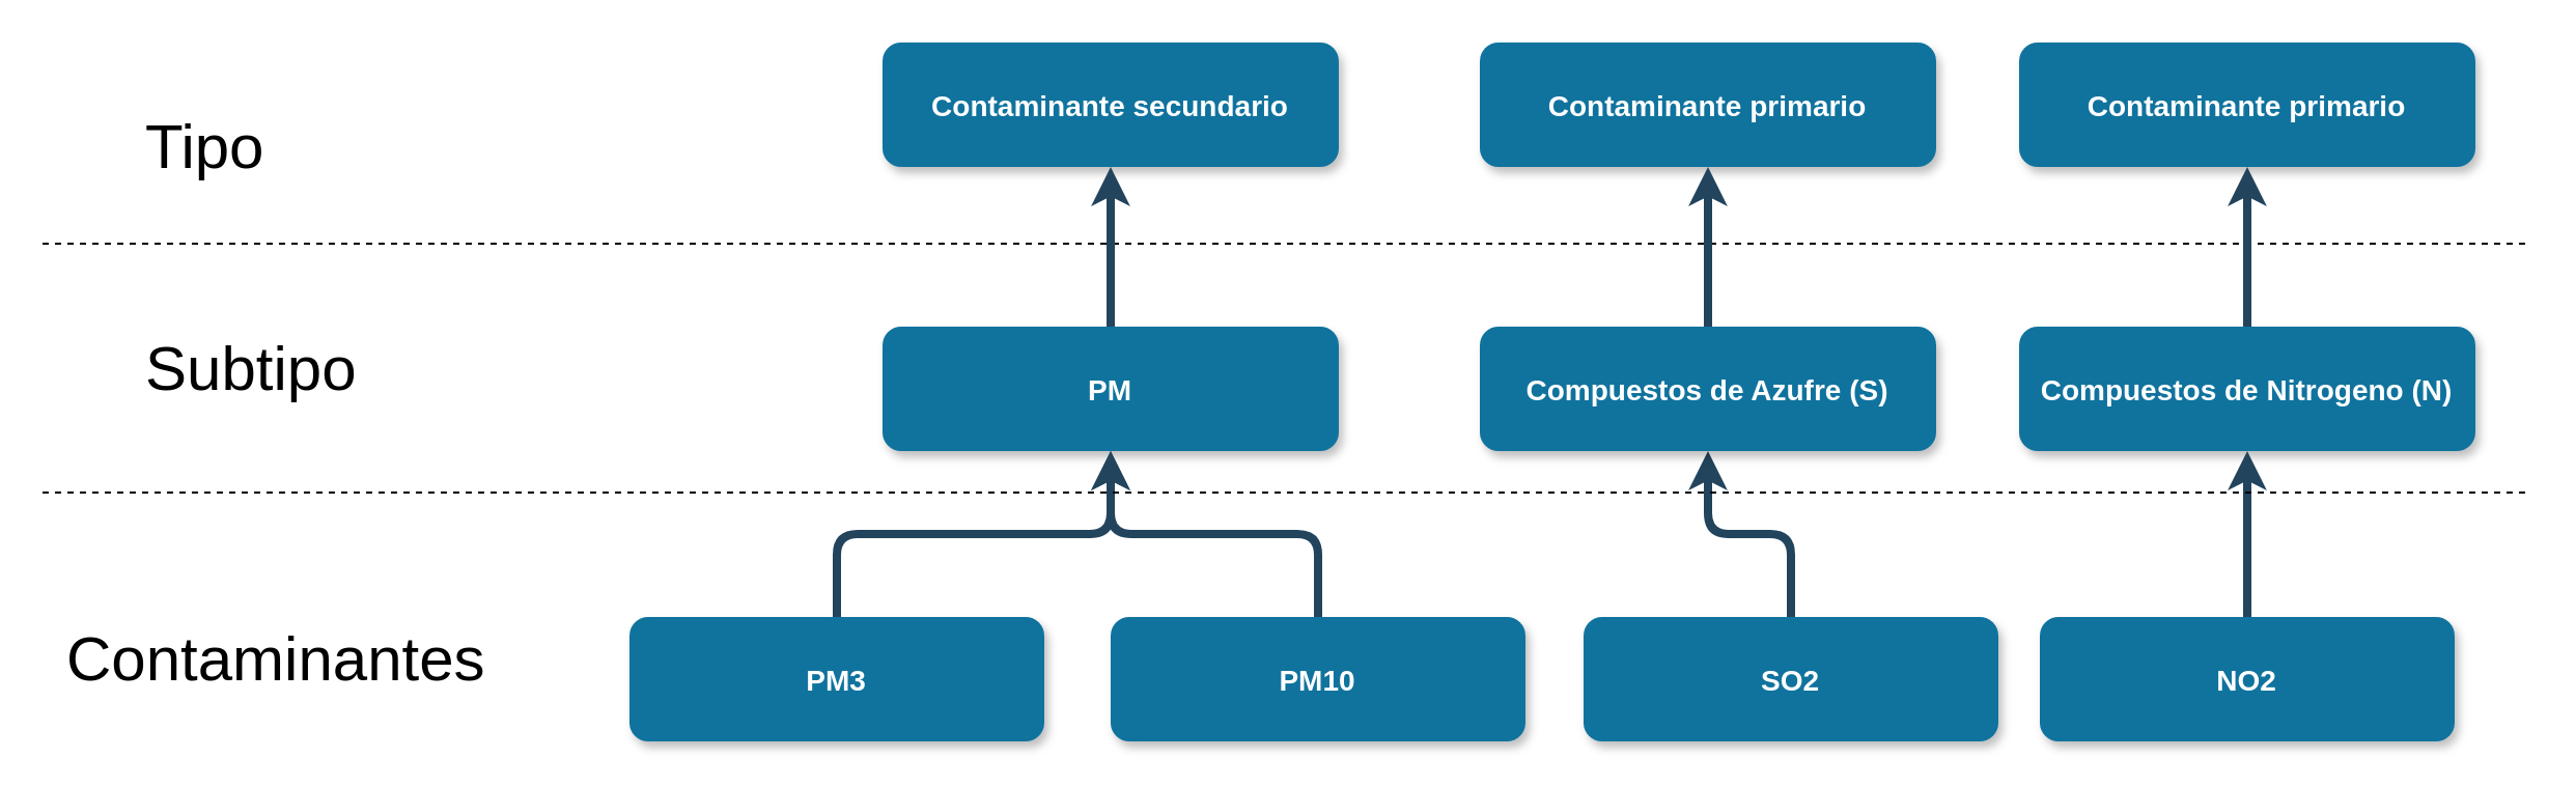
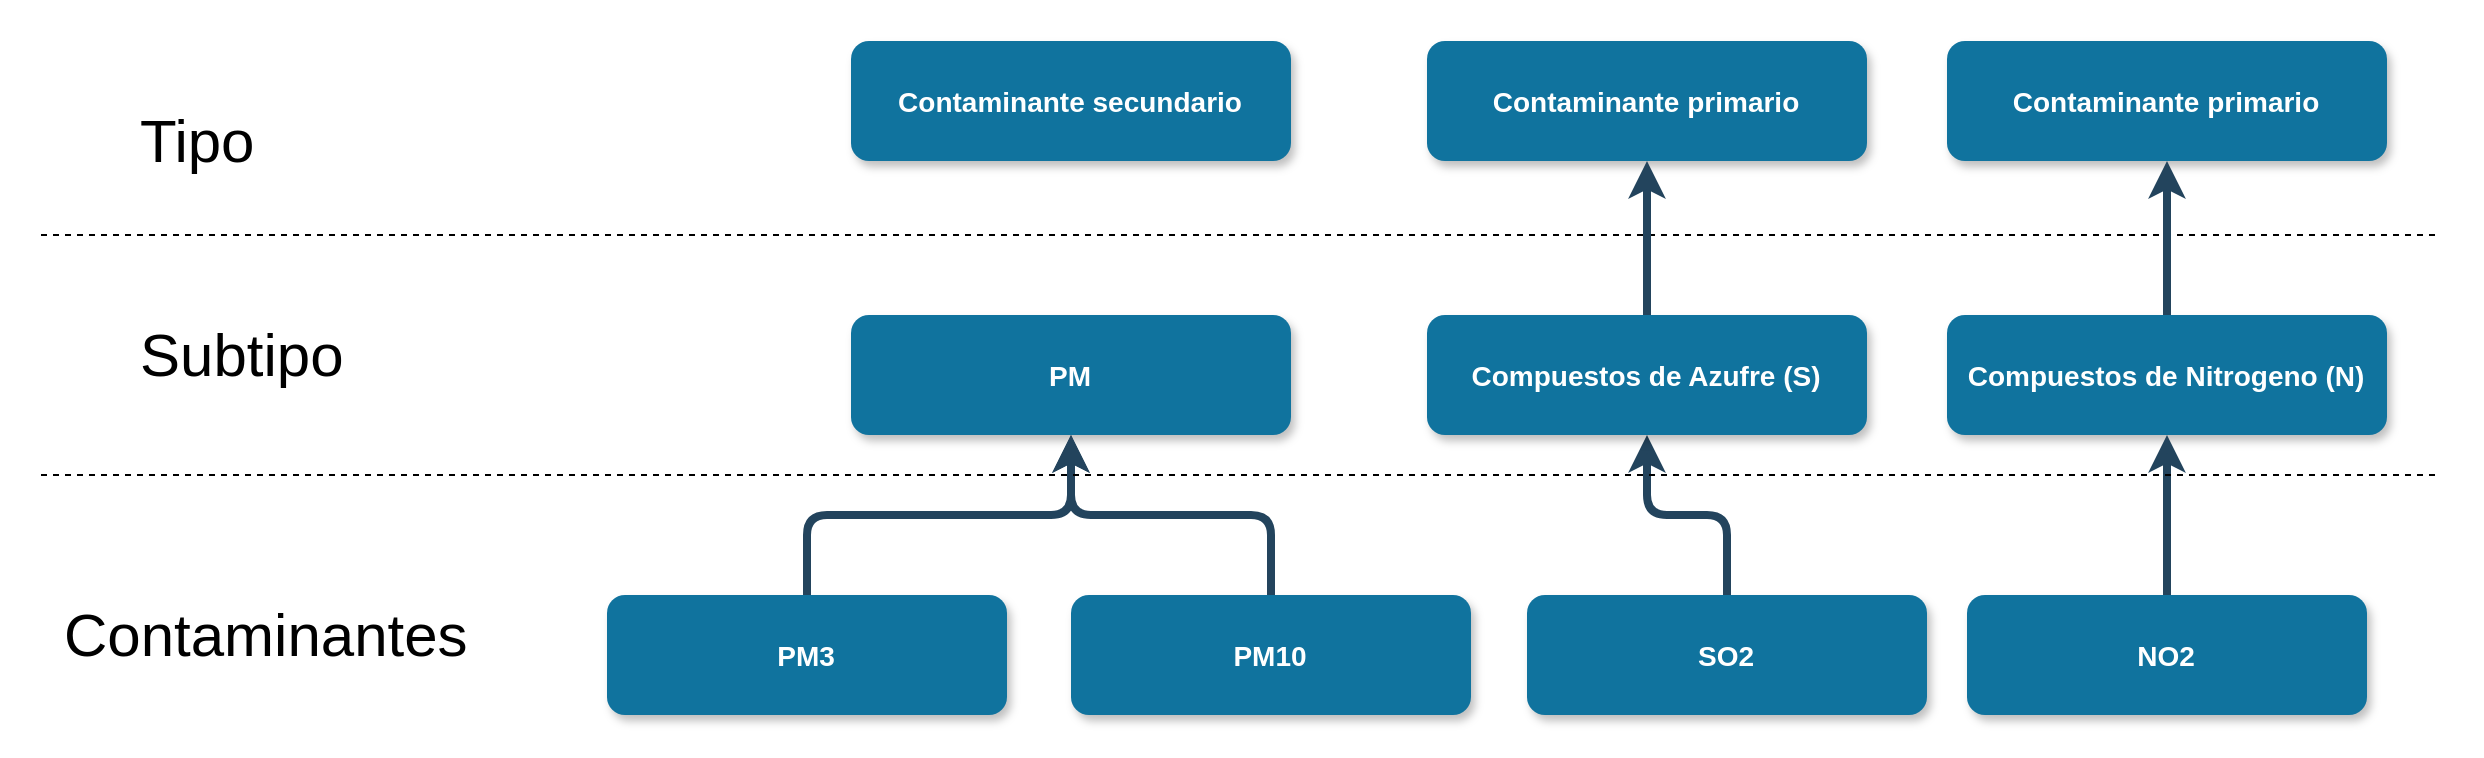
  <mxCell id="0" />
  <mxCell id="1" parent="0" />
  <mxCell id="2" value="PM" style="rounded=1;fillColor=#10739E;strokeColor=none;shadow=1;gradientColor=none;fontStyle=1;fontColor=#FFFFFF;fontSize=14;" parent="1" vertex="1"><mxGeometry x="425" y="157" width="220" height="60" as="geometry" /></mxCell>
  <mxCell id="3" value="PM3" style="rounded=1;fillColor=#10739E;strokeColor=none;shadow=1;gradientColor=none;fontStyle=1;fontColor=#FFFFFF;fontSize=14;" parent="1" vertex="1"><mxGeometry x="303" y="297" width="200" height="60" as="geometry" /></mxCell>
  <mxCell id="4" value="PM10" style="rounded=1;fillColor=#10739E;strokeColor=none;shadow=1;gradientColor=none;fontStyle=1;fontColor=#FFFFFF;fontSize=14;" parent="1" vertex="1"><mxGeometry x="535" y="297" width="200" height="60" as="geometry" /></mxCell>
  <mxCell id="5" value="SO2" style="rounded=1;fillColor=#10739E;strokeColor=none;shadow=1;gradientColor=none;fontStyle=1;fontColor=#FFFFFF;fontSize=14;" parent="1" vertex="1"><mxGeometry x="763" y="297" width="200" height="60" as="geometry" /></mxCell>
  <mxCell id="6" value="" style="edgeStyle=elbowEdgeStyle;elbow=vertical;strokeWidth=4;endArrow=none;endFill=0;fontStyle=1;strokeColor=#23445D;startArrow=classic;startFill=1;" parent="1" source="2" target="4" edge="1"><mxGeometry x="-75" y="370" width="100" height="100" as="geometry"><mxPoint x="-215" y="107" as="sourcePoint" /><mxPoint x="-115" y="7" as="targetPoint" /></mxGeometry></mxCell>
  <mxCell id="7" value="" style="edgeStyle=elbowEdgeStyle;elbow=vertical;strokeWidth=4;endArrow=none;endFill=0;fontStyle=1;strokeColor=#23445D;startArrow=classic;startFill=1;" parent="1" source="2" target="3" edge="1"><mxGeometry x="-75" y="370" width="100" height="100" as="geometry"><mxPoint x="-215" y="107" as="sourcePoint" /><mxPoint x="-115" y="7" as="targetPoint" /></mxGeometry></mxCell>
  <mxCell id="8" value="" style="edgeStyle=elbowEdgeStyle;elbow=vertical;strokeWidth=4;endArrow=none;endFill=0;fontStyle=1;strokeColor=#23445D;exitX=0.5;exitY=1;exitDx=0;exitDy=0;startArrow=classic;startFill=1;" parent="1" source="15" target="5" edge="1"><mxGeometry x="-75" y="370" width="100" height="100" as="geometry"><mxPoint x="-215" y="107" as="sourcePoint" /><mxPoint x="-115" y="7" as="targetPoint" /></mxGeometry></mxCell>
  <mxCell id="9" value="Compuestos de Nitrogeno (N)" style="rounded=1;fillColor=#10739E;strokeColor=none;shadow=1;gradientColor=none;fontStyle=1;fontColor=#FFFFFF;fontSize=14;" parent="1" vertex="1"><mxGeometry x="973" y="157" width="220" height="60" as="geometry" /></mxCell>
  <mxCell id="10" value="NO2" style="rounded=1;fillColor=#10739E;strokeColor=none;shadow=1;gradientColor=none;fontStyle=1;fontColor=#FFFFFF;fontSize=14;" parent="1" vertex="1"><mxGeometry x="983" y="297" width="200" height="60" as="geometry" /></mxCell>
  <mxCell id="11" value="" style="edgeStyle=elbowEdgeStyle;elbow=vertical;strokeWidth=4;endArrow=none;endFill=0;fontStyle=1;strokeColor=#23445D;startArrow=classic;startFill=1;" parent="1" source="9" target="10" edge="1"><mxGeometry x="655" y="370" width="100" height="100" as="geometry"><mxPoint x="515" y="107" as="sourcePoint" /><mxPoint x="615" y="7" as="targetPoint" /></mxGeometry></mxCell>
  <mxCell id="12" value="" style="endArrow=none;dashed=1;html=1;" parent="1" edge="1"><mxGeometry width="50" height="50" relative="1" as="geometry"><mxPoint x="20" y="237" as="sourcePoint" /><mxPoint x="1220" y="237" as="targetPoint" /></mxGeometry></mxCell>
  <mxCell id="13" value="&lt;font size=&quot;1&quot;&gt;&lt;span style=&quot;font-size: 30px&quot;&gt;Subtipo&lt;/span&gt;&lt;/font&gt;" style="text;html=1;resizable=0;points=[];autosize=1;align=left;verticalAlign=top;spacingTop=-4;" parent="1" vertex="1"><mxGeometry x="68" y="157" width="120" height="20" as="geometry" /></mxCell>
  <mxCell id="14" value="&lt;span style=&quot;font-size: 30px&quot;&gt;Contaminantes&lt;br&gt;&lt;/span&gt;" style="text;html=1;resizable=0;points=[];autosize=1;align=left;verticalAlign=top;spacingTop=-4;" parent="1" vertex="1"><mxGeometry x="30" y="297" width="220" height="20" as="geometry" /></mxCell>
  <mxCell id="15" value="Compuestos de Azufre (S)" style="rounded=1;fillColor=#10739E;strokeColor=none;shadow=1;gradientColor=none;fontStyle=1;fontColor=#FFFFFF;fontSize=14;" parent="1" vertex="1"><mxGeometry x="713" y="157" width="220" height="60" as="geometry" /></mxCell>
  <mxCell id="16" value="&lt;font size=&quot;1&quot;&gt;&lt;span style=&quot;font-size: 30px&quot;&gt;Tipo&lt;/span&gt;&lt;/font&gt;" style="text;html=1;resizable=0;points=[];autosize=1;align=left;verticalAlign=top;spacingTop=-4;" parent="1" vertex="1"><mxGeometry x="68" y="50" width="70" height="20" as="geometry" /></mxCell>
  <mxCell id="17" value="" style="endArrow=none;dashed=1;html=1;" parent="1" edge="1"><mxGeometry width="50" height="50" relative="1" as="geometry"><mxPoint x="20" y="117" as="sourcePoint" /><mxPoint x="1220" y="117" as="targetPoint" /></mxGeometry></mxCell>
  <mxCell id="18" value="Contaminante secundario" style="rounded=1;fillColor=#10739E;strokeColor=none;shadow=1;gradientColor=none;fontStyle=1;fontColor=#FFFFFF;fontSize=14;" parent="1" vertex="1"><mxGeometry x="425" y="20" width="220" height="60" as="geometry" /></mxCell>
  <mxCell id="19" value="Contaminante primario" style="rounded=1;fillColor=#10739E;strokeColor=none;shadow=1;gradientColor=none;fontStyle=1;fontColor=#FFFFFF;fontSize=14;" parent="1" vertex="1"><mxGeometry x="973" y="20" width="220" height="60" as="geometry" /></mxCell>
  <mxCell id="20" value="Contaminante primario" style="rounded=1;fillColor=#10739E;strokeColor=none;shadow=1;gradientColor=none;fontStyle=1;fontColor=#FFFFFF;fontSize=14;" parent="1" vertex="1"><mxGeometry x="713" y="20" width="220" height="60" as="geometry" /></mxCell>
- <mxCell id="21" value="" style="edgeStyle=elbowEdgeStyle;elbow=vertical;strokeWidth=4;endArrow=none;endFill=0;fontStyle=1;strokeColor=#23445D;startArrow=classic;startFill=1;exitX=0.5;exitY=1;exitDx=0;exitDy=0;entryX=0.5;entryY=0;entryDx=0;entryDy=0;" parent="1" source="18" target="2" edge="1"><mxGeometry x="-65" y="380" width="100" height="100" as="geometry"><mxPoint x="545" y="227" as="sourcePoint" /><mxPoint x="413" y="307" as="targetPoint" /></mxGeometry></mxCell>
  <mxCell id="22" value="" style="edgeStyle=elbowEdgeStyle;elbow=vertical;strokeWidth=4;endArrow=none;endFill=0;fontStyle=1;strokeColor=#23445D;startArrow=classic;startFill=1;exitX=0.5;exitY=1;exitDx=0;exitDy=0;entryX=0.5;entryY=0;entryDx=0;entryDy=0;" parent="1" source="20" target="15" edge="1"><mxGeometry x="280" y="400" width="100" height="100" as="geometry"><mxPoint x="880" y="100.333" as="sourcePoint" /><mxPoint x="880" y="177" as="targetPoint" /></mxGeometry></mxCell>
  <mxCell id="23" value="" style="edgeStyle=elbowEdgeStyle;elbow=vertical;strokeWidth=4;endArrow=none;endFill=0;fontStyle=1;strokeColor=#23445D;startArrow=classic;startFill=1;exitX=0.5;exitY=1;exitDx=0;exitDy=0;entryX=0.5;entryY=0;entryDx=0;entryDy=0;" parent="1" source="19" target="9" edge="1"><mxGeometry x="596.5" y="430" width="100" height="100" as="geometry"><mxPoint x="1139.833" y="110.333" as="sourcePoint" /><mxPoint x="1139.833" y="187" as="targetPoint" /></mxGeometry></mxCell>
